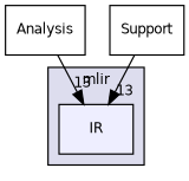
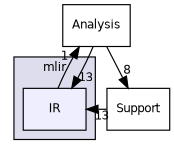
  digraph {
    compound=true
    node [fontname=Helvetica fontsize=10 shape=box]
    edge [headlabel=13 labeldistance=1.5 labelfontname=Helvetica labelfontsize=10]
    n1 [fillcolor="#eeeeff" label=IR pencolor=black style=filled]
    n2 [label=Analysis]
    n3 [label=Support]
    subgraph cluster_1 {
      bgcolor="#ddddee"
      fontname=Helvetica
      fontsize=10
      label=mlir
      pencolor=black
      n1
    }
+   n1 -> n2 [headlabel=1]
    n2 -> n1
+   n2 -> n3 [headlabel=8]
    n3 -> n1
  }
